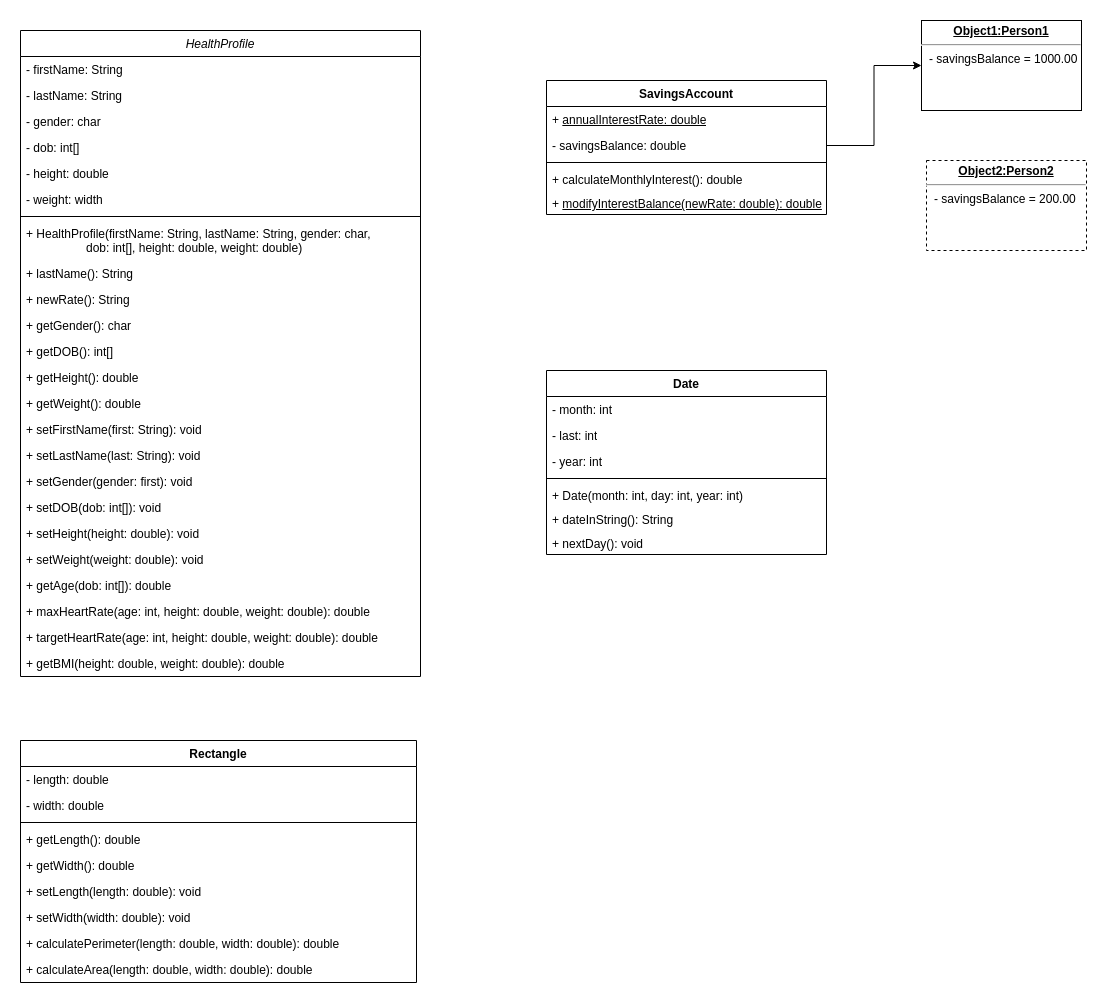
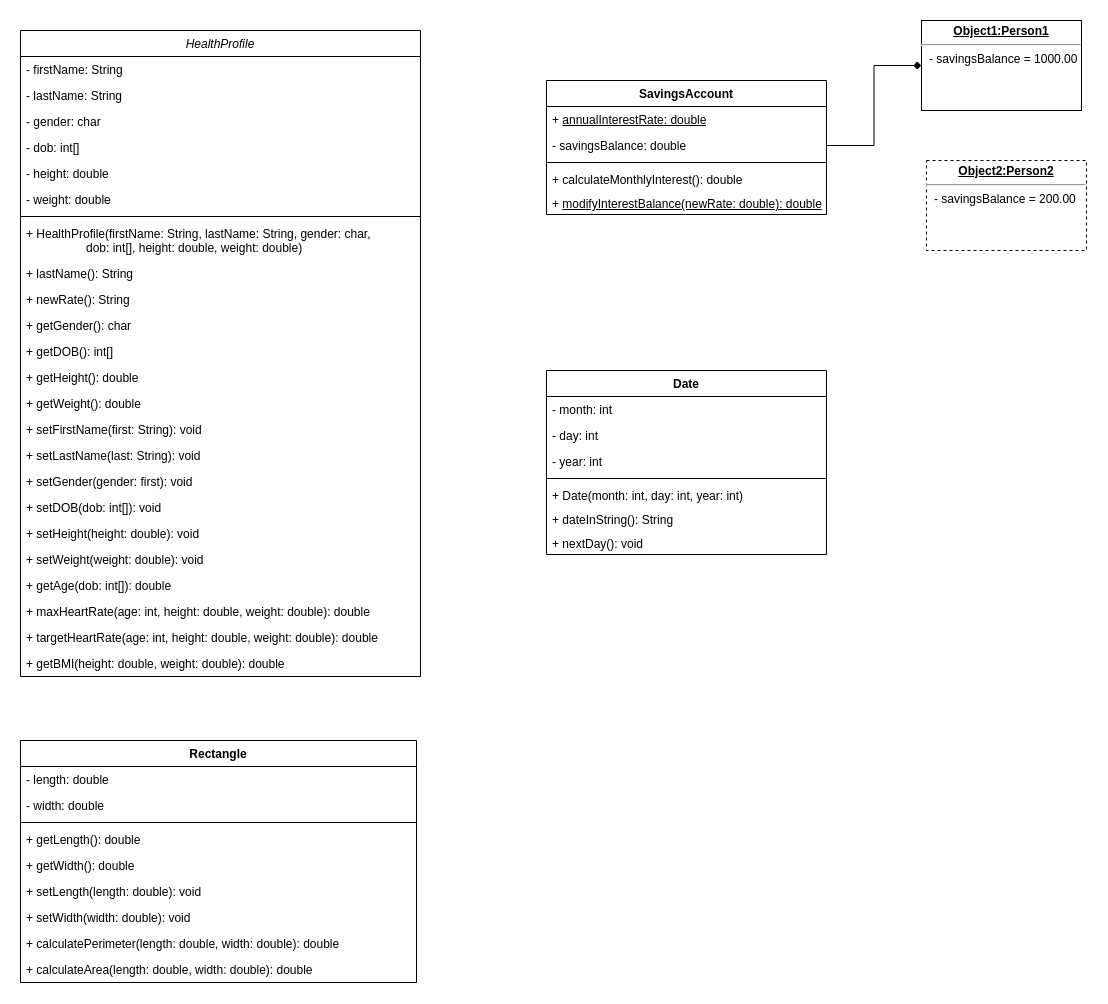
  <mxCell id="0" />
  <mxCell id="1" parent="0" />
  <mxCell id="2" value="HealthProfile" style="swimlane;fontStyle=2;align=center;verticalAlign=top;childLayout=stackLayout;horizontal=1;startSize=26;horizontalStack=0;resizeParent=1;resizeLast=0;collapsible=1;marginBottom=0;rounded=0;shadow=0;strokeWidth=1;" parent="1" vertex="1"><mxGeometry x="20" y="30" width="400" height="646" as="geometry"><mxRectangle x="230" y="140" width="160" height="26" as="alternateBounds" /></mxGeometry></mxCell>
  <mxCell id="3" value="- firstName: String    " style="text;align=left;verticalAlign=top;spacingLeft=4;spacingRight=4;overflow=hidden;rotatable=0;points=[[0,0.5],[1,0.5]];portConstraint=eastwest;" parent="2" vertex="1"><mxGeometry y="26" width="400" height="26" as="geometry" /></mxCell>
  <mxCell id="4" value="- lastName: String" style="text;align=left;verticalAlign=top;spacingLeft=4;spacingRight=4;overflow=hidden;rotatable=0;points=[[0,0.5],[1,0.5]];portConstraint=eastwest;rounded=0;shadow=0;html=0;" vertex="1" parent="2"><mxGeometry y="52" width="400" height="26" as="geometry" /></mxCell>
  <mxCell id="5" value="- gender: char" style="text;align=left;verticalAlign=top;spacingLeft=4;spacingRight=4;overflow=hidden;rotatable=0;points=[[0,0.5],[1,0.5]];portConstraint=eastwest;rounded=0;shadow=0;html=0;" parent="2" vertex="1"><mxGeometry y="78" width="400" height="26" as="geometry" /></mxCell>
  <mxCell id="6" value="- dob: int[]" style="text;align=left;verticalAlign=top;spacingLeft=4;spacingRight=4;overflow=hidden;rotatable=0;points=[[0,0.5],[1,0.5]];portConstraint=eastwest;rounded=0;shadow=0;html=0;" vertex="1" parent="2"><mxGeometry y="104" width="400" height="26" as="geometry" /></mxCell>
  <mxCell id="7" value="- height: double" style="text;align=left;verticalAlign=top;spacingLeft=4;spacingRight=4;overflow=hidden;rotatable=0;points=[[0,0.5],[1,0.5]];portConstraint=eastwest;rounded=0;shadow=0;html=0;" vertex="1" parent="2"><mxGeometry y="130" width="400" height="26" as="geometry" /></mxCell>
- <mxCell id="8" value="- weight: width" style="text;align=left;verticalAlign=top;spacingLeft=4;spacingRight=4;overflow=hidden;rotatable=0;points=[[0,0.5],[1,0.5]];portConstraint=eastwest;rounded=0;shadow=0;html=0;" vertex="1" parent="2"><mxGeometry y="156" width="400" height="26" as="geometry" /></mxCell>
+ <mxCell id="8" value="- weight: double" style="text;align=left;verticalAlign=top;spacingLeft=4;spacingRight=4;overflow=hidden;rotatable=0;points=[[0,0.5],[1,0.5]];portConstraint=eastwest;rounded=0;shadow=0;html=0;" vertex="1" parent="2"><mxGeometry y="156" width="400" height="26" as="geometry" /></mxCell>
  <mxCell id="9" value="" style="line;html=1;strokeWidth=1;align=left;verticalAlign=middle;spacingTop=-1;spacingLeft=3;spacingRight=3;rotatable=0;labelPosition=right;points=[];portConstraint=eastwest;" parent="2" vertex="1"><mxGeometry y="182" width="400" height="8" as="geometry" /></mxCell>
  <mxCell id="10" value="+ HealthProfile(firstName: String, lastName: String, gender: char, &#10;                &#09; dob: int[], height: double, weight: double)" style="text;align=left;verticalAlign=top;spacingLeft=4;spacingRight=4;overflow=hidden;rotatable=0;points=[[0,0.5],[1,0.5]];portConstraint=eastwest;" parent="2" vertex="1"><mxGeometry y="190" width="400" height="40" as="geometry" /></mxCell>
  <mxCell id="11" value="+ lastName(): String" style="text;align=left;verticalAlign=top;spacingLeft=4;spacingRight=4;overflow=hidden;rotatable=0;points=[[0,0.5],[1,0.5]];portConstraint=eastwest;" parent="2" vertex="1"><mxGeometry y="230" width="400" height="26" as="geometry" /></mxCell>
  <mxCell id="12" value="+ newRate(): String" style="text;align=left;verticalAlign=top;spacingLeft=4;spacingRight=4;overflow=hidden;rotatable=0;points=[[0,0.5],[1,0.5]];portConstraint=eastwest;" vertex="1" parent="2"><mxGeometry y="256" width="400" height="26" as="geometry" /></mxCell>
  <mxCell id="13" value="+ getGender(): char" style="text;align=left;verticalAlign=top;spacingLeft=4;spacingRight=4;overflow=hidden;rotatable=0;points=[[0,0.5],[1,0.5]];portConstraint=eastwest;" vertex="1" parent="2"><mxGeometry y="282" width="400" height="26" as="geometry" /></mxCell>
  <mxCell id="14" value="+ getDOB(): int[]" style="text;align=left;verticalAlign=top;spacingLeft=4;spacingRight=4;overflow=hidden;rotatable=0;points=[[0,0.5],[1,0.5]];portConstraint=eastwest;" vertex="1" parent="2"><mxGeometry y="308" width="400" height="26" as="geometry" /></mxCell>
  <mxCell id="15" value="+ getHeight(): double" style="text;align=left;verticalAlign=top;spacingLeft=4;spacingRight=4;overflow=hidden;rotatable=0;points=[[0,0.5],[1,0.5]];portConstraint=eastwest;" vertex="1" parent="2"><mxGeometry y="334" width="400" height="26" as="geometry" /></mxCell>
  <mxCell id="16" value="+ getWeight(): double" style="text;align=left;verticalAlign=top;spacingLeft=4;spacingRight=4;overflow=hidden;rotatable=0;points=[[0,0.5],[1,0.5]];portConstraint=eastwest;" vertex="1" parent="2"><mxGeometry y="360" width="400" height="26" as="geometry" /></mxCell>
  <mxCell id="17" value="+ setFirstName(first: String): void" style="text;align=left;verticalAlign=top;spacingLeft=4;spacingRight=4;overflow=hidden;rotatable=0;points=[[0,0.5],[1,0.5]];portConstraint=eastwest;" parent="2" vertex="1"><mxGeometry y="386" width="400" height="26" as="geometry" /></mxCell>
  <mxCell id="18" value="+ setLastName(last: String): void" style="text;align=left;verticalAlign=top;spacingLeft=4;spacingRight=4;overflow=hidden;rotatable=0;points=[[0,0.5],[1,0.5]];portConstraint=eastwest;" vertex="1" parent="2"><mxGeometry y="412" width="400" height="26" as="geometry" /></mxCell>
  <mxCell id="19" value="+ setGender(gender: first): void" style="text;align=left;verticalAlign=top;spacingLeft=4;spacingRight=4;overflow=hidden;rotatable=0;points=[[0,0.5],[1,0.5]];portConstraint=eastwest;" vertex="1" parent="2"><mxGeometry y="438" width="400" height="26" as="geometry" /></mxCell>
  <mxCell id="20" value="+ setDOB(dob: int[]): void" style="text;align=left;verticalAlign=top;spacingLeft=4;spacingRight=4;overflow=hidden;rotatable=0;points=[[0,0.5],[1,0.5]];portConstraint=eastwest;" vertex="1" parent="2"><mxGeometry y="464" width="400" height="26" as="geometry" /></mxCell>
  <mxCell id="21" value="+ setHeight(height: double): void" style="text;align=left;verticalAlign=top;spacingLeft=4;spacingRight=4;overflow=hidden;rotatable=0;points=[[0,0.5],[1,0.5]];portConstraint=eastwest;" vertex="1" parent="2"><mxGeometry y="490" width="400" height="26" as="geometry" /></mxCell>
  <mxCell id="22" value="+ setWeight(weight: double): void" style="text;align=left;verticalAlign=top;spacingLeft=4;spacingRight=4;overflow=hidden;rotatable=0;points=[[0,0.5],[1,0.5]];portConstraint=eastwest;" vertex="1" parent="2"><mxGeometry y="516" width="400" height="26" as="geometry" /></mxCell>
  <mxCell id="23" value="+ getAge(dob: int[]): double" style="text;align=left;verticalAlign=top;spacingLeft=4;spacingRight=4;overflow=hidden;rotatable=0;points=[[0,0.5],[1,0.5]];portConstraint=eastwest;" vertex="1" parent="2"><mxGeometry y="542" width="400" height="26" as="geometry" /></mxCell>
  <mxCell id="24" value="+ maxHeartRate(age: int, height: double, weight: double): double" style="text;align=left;verticalAlign=top;spacingLeft=4;spacingRight=4;overflow=hidden;rotatable=0;points=[[0,0.5],[1,0.5]];portConstraint=eastwest;" vertex="1" parent="2"><mxGeometry y="568" width="400" height="26" as="geometry" /></mxCell>
  <mxCell id="25" value="+ targetHeartRate(age: int, height: double, weight: double): double" style="text;align=left;verticalAlign=top;spacingLeft=4;spacingRight=4;overflow=hidden;rotatable=0;points=[[0,0.5],[1,0.5]];portConstraint=eastwest;" vertex="1" parent="2"><mxGeometry y="594" width="400" height="26" as="geometry" /></mxCell>
  <mxCell id="26" value="+ getBMI(height: double, weight: double): double" style="text;align=left;verticalAlign=top;spacingLeft=4;spacingRight=4;overflow=hidden;rotatable=0;points=[[0,0.5],[1,0.5]];portConstraint=eastwest;" vertex="1" parent="2"><mxGeometry y="620" width="400" height="26" as="geometry" /></mxCell>
  <mxCell id="27" value="Rectangle" style="swimlane;fontStyle=1;align=center;verticalAlign=top;childLayout=stackLayout;horizontal=1;startSize=26;horizontalStack=0;resizeParent=1;resizeParentMax=0;resizeLast=0;collapsible=1;marginBottom=0;whiteSpace=wrap;html=1;" vertex="1" parent="1"><mxGeometry x="20" y="740" width="396" height="242" as="geometry" /></mxCell>
  <mxCell id="28" value="- length: double" style="text;strokeColor=none;fillColor=none;align=left;verticalAlign=top;spacingLeft=4;spacingRight=4;overflow=hidden;rotatable=0;points=[[0,0.5],[1,0.5]];portConstraint=eastwest;whiteSpace=wrap;html=1;" vertex="1" parent="27"><mxGeometry y="26" width="396" height="26" as="geometry" /></mxCell>
  <mxCell id="29" value="- width: double" style="text;strokeColor=none;fillColor=none;align=left;verticalAlign=top;spacingLeft=4;spacingRight=4;overflow=hidden;rotatable=0;points=[[0,0.5],[1,0.5]];portConstraint=eastwest;whiteSpace=wrap;html=1;" vertex="1" parent="27"><mxGeometry y="52" width="396" height="26" as="geometry" /></mxCell>
  <mxCell id="30" value="" style="line;strokeWidth=1;fillColor=none;align=left;verticalAlign=middle;spacingTop=-1;spacingLeft=3;spacingRight=3;rotatable=0;labelPosition=right;points=[];portConstraint=eastwest;strokeColor=inherit;" vertex="1" parent="27"><mxGeometry y="78" width="396" height="8" as="geometry" /></mxCell>
  <mxCell id="31" value="+ getLength(): double" style="text;strokeColor=none;fillColor=none;align=left;verticalAlign=top;spacingLeft=4;spacingRight=4;overflow=hidden;rotatable=0;points=[[0,0.5],[1,0.5]];portConstraint=eastwest;whiteSpace=wrap;html=1;" vertex="1" parent="27"><mxGeometry y="86" width="396" height="26" as="geometry" /></mxCell>
  <mxCell id="32" value="+ getWidth(): double" style="text;strokeColor=none;fillColor=none;align=left;verticalAlign=top;spacingLeft=4;spacingRight=4;overflow=hidden;rotatable=0;points=[[0,0.5],[1,0.5]];portConstraint=eastwest;whiteSpace=wrap;html=1;" vertex="1" parent="27"><mxGeometry y="112" width="396" height="26" as="geometry" /></mxCell>
  <mxCell id="33" value="+ setLength(length: double): void" style="text;strokeColor=none;fillColor=none;align=left;verticalAlign=top;spacingLeft=4;spacingRight=4;overflow=hidden;rotatable=0;points=[[0,0.5],[1,0.5]];portConstraint=eastwest;whiteSpace=wrap;html=1;" vertex="1" parent="27"><mxGeometry y="138" width="396" height="26" as="geometry" /></mxCell>
  <mxCell id="34" value="+ setWidth(width: double): void" style="text;strokeColor=none;fillColor=none;align=left;verticalAlign=top;spacingLeft=4;spacingRight=4;overflow=hidden;rotatable=0;points=[[0,0.5],[1,0.5]];portConstraint=eastwest;whiteSpace=wrap;html=1;" vertex="1" parent="27"><mxGeometry y="164" width="396" height="26" as="geometry" /></mxCell>
  <mxCell id="35" value="+ calculatePerimeter(length: double, width: double): double" style="text;strokeColor=none;fillColor=none;align=left;verticalAlign=top;spacingLeft=4;spacingRight=4;overflow=hidden;rotatable=0;points=[[0,0.5],[1,0.5]];portConstraint=eastwest;whiteSpace=wrap;html=1;" vertex="1" parent="27"><mxGeometry y="190" width="396" height="26" as="geometry" /></mxCell>
  <mxCell id="36" value="+ calculateArea(length: double, width: double): double" style="text;strokeColor=none;fillColor=none;align=left;verticalAlign=top;spacingLeft=4;spacingRight=4;overflow=hidden;rotatable=0;points=[[0,0.5],[1,0.5]];portConstraint=eastwest;whiteSpace=wrap;html=1;" vertex="1" parent="27"><mxGeometry y="216" width="396" height="26" as="geometry" /></mxCell>
  <mxCell id="37" value="SavingsAccount" style="swimlane;fontStyle=1;align=center;verticalAlign=top;childLayout=stackLayout;horizontal=1;startSize=26;horizontalStack=0;resizeParent=1;resizeParentMax=0;resizeLast=0;collapsible=1;marginBottom=0;whiteSpace=wrap;html=1;" vertex="1" parent="1"><mxGeometry x="546" y="80" width="280" height="134" as="geometry" /></mxCell>
  <mxCell id="38" value="+&amp;nbsp;&lt;u&gt;annualInterestRate: double&lt;/u&gt;" style="text;strokeColor=none;fillColor=none;align=left;verticalAlign=top;spacingLeft=4;spacingRight=4;overflow=hidden;rotatable=0;points=[[0,0.5],[1,0.5]];portConstraint=eastwest;whiteSpace=wrap;html=1;" vertex="1" parent="37"><mxGeometry y="26" width="280" height="26" as="geometry" /></mxCell>
  <mxCell id="39" value="- savingsBalance: double" style="text;strokeColor=none;fillColor=none;align=left;verticalAlign=top;spacingLeft=4;spacingRight=4;overflow=hidden;rotatable=0;points=[[0,0.5],[1,0.5]];portConstraint=eastwest;whiteSpace=wrap;html=1;" vertex="1" parent="37"><mxGeometry y="52" width="280" height="26" as="geometry" /></mxCell>
  <mxCell id="40" value="" style="line;strokeWidth=1;fillColor=none;align=left;verticalAlign=middle;spacingTop=-1;spacingLeft=3;spacingRight=3;rotatable=0;labelPosition=right;points=[];portConstraint=eastwest;strokeColor=inherit;" vertex="1" parent="37"><mxGeometry y="78" width="280" height="8" as="geometry" /></mxCell>
  <mxCell id="41" value="+ calculateMonthlyInterest(): double" style="text;strokeColor=none;fillColor=none;align=left;verticalAlign=top;spacingLeft=4;spacingRight=4;overflow=hidden;rotatable=0;points=[[0,0.5],[1,0.5]];portConstraint=eastwest;whiteSpace=wrap;html=1;" vertex="1" parent="37"><mxGeometry y="86" width="280" height="24" as="geometry" /></mxCell>
  <mxCell id="42" value="+ &lt;u&gt;modifyInterestBalance(newRate: double): double&lt;/u&gt;" style="text;strokeColor=none;fillColor=none;align=left;verticalAlign=top;spacingLeft=4;spacingRight=4;overflow=hidden;rotatable=0;points=[[0,0.5],[1,0.5]];portConstraint=eastwest;whiteSpace=wrap;html=1;" vertex="1" parent="37"><mxGeometry y="110" width="280" height="24" as="geometry" /></mxCell>
  <mxCell id="43" value="&lt;p style=&quot;margin:0px;margin-top:4px;text-align:center;text-decoration:underline;&quot;&gt;&lt;b&gt;Object1:Person1&lt;/b&gt;&lt;/p&gt;&lt;hr&gt;&lt;p style=&quot;margin:0px;margin-left:8px;&quot;&gt;- savingsBalance = 1000.00&lt;/p&gt;" style="verticalAlign=top;align=left;overflow=fill;fontSize=12;fontFamily=Helvetica;html=1;whiteSpace=wrap;" vertex="1" parent="1"><mxGeometry x="921" y="20" width="160" height="90" as="geometry" /></mxCell>
- <mxCell id="44" style="edgeStyle=orthogonalEdgeStyle;rounded=0;orthogonalLoop=1;jettySize=auto;html=1;exitX=1;exitY=0.5;exitDx=0;exitDy=0;entryX=0;entryY=0.5;entryDx=0;entryDy=0;" edge="1" parent="1" source="39" target="43"><mxGeometry relative="1" as="geometry" /></mxCell>
+ <mxCell id="44" style="edgeStyle=orthogonalEdgeStyle;rounded=0;orthogonalLoop=1;jettySize=auto;html=1;exitX=1;exitY=0.5;exitDx=0;exitDy=0;entryX=0;entryY=0.5;entryDx=0;entryDy=0;endArrow=diamond;" edge="1" parent="1" source="39" target="43"><mxGeometry relative="1" as="geometry" /></mxCell>
  <mxCell id="45" value="&lt;p style=&quot;margin:0px;margin-top:4px;text-align:center;text-decoration:underline;&quot;&gt;&lt;b&gt;Object2:Person2&lt;/b&gt;&lt;/p&gt;&lt;hr&gt;&lt;p style=&quot;margin:0px;margin-left:8px;&quot;&gt;- savingsBalance = 200.00&lt;/p&gt;" style="verticalAlign=top;align=left;overflow=fill;fontSize=12;fontFamily=Helvetica;html=1;whiteSpace=wrap;dashed=1;" vertex="1" parent="1"><mxGeometry x="926" y="160" width="160" height="90" as="geometry" /></mxCell>
  <mxCell id="46" value="Date" style="swimlane;fontStyle=1;align=center;verticalAlign=top;childLayout=stackLayout;horizontal=1;startSize=26;horizontalStack=0;resizeParent=1;resizeParentMax=0;resizeLast=0;collapsible=1;marginBottom=0;whiteSpace=wrap;html=1;" vertex="1" parent="1"><mxGeometry x="546" y="370" width="280" height="184" as="geometry" /></mxCell>
  <mxCell id="47" value="- month: int" style="text;strokeColor=none;fillColor=none;align=left;verticalAlign=top;spacingLeft=4;spacingRight=4;overflow=hidden;rotatable=0;points=[[0,0.5],[1,0.5]];portConstraint=eastwest;whiteSpace=wrap;html=1;" vertex="1" parent="46"><mxGeometry y="26" width="280" height="26" as="geometry" /></mxCell>
- <mxCell id="48" value="- last: int" style="text;strokeColor=none;fillColor=none;align=left;verticalAlign=top;spacingLeft=4;spacingRight=4;overflow=hidden;rotatable=0;points=[[0,0.5],[1,0.5]];portConstraint=eastwest;whiteSpace=wrap;html=1;" vertex="1" parent="46"><mxGeometry y="52" width="280" height="26" as="geometry" /></mxCell>
+ <mxCell id="48" value="- day: int" style="text;strokeColor=none;fillColor=none;align=left;verticalAlign=top;spacingLeft=4;spacingRight=4;overflow=hidden;rotatable=0;points=[[0,0.5],[1,0.5]];portConstraint=eastwest;whiteSpace=wrap;html=1;" vertex="1" parent="46"><mxGeometry y="52" width="280" height="26" as="geometry" /></mxCell>
  <mxCell id="49" value="- year: int" style="text;strokeColor=none;fillColor=none;align=left;verticalAlign=top;spacingLeft=4;spacingRight=4;overflow=hidden;rotatable=0;points=[[0,0.5],[1,0.5]];portConstraint=eastwest;whiteSpace=wrap;html=1;" vertex="1" parent="46"><mxGeometry y="78" width="280" height="26" as="geometry" /></mxCell>
  <mxCell id="50" value="" style="line;strokeWidth=1;fillColor=none;align=left;verticalAlign=middle;spacingTop=-1;spacingLeft=3;spacingRight=3;rotatable=0;labelPosition=right;points=[];portConstraint=eastwest;strokeColor=inherit;" vertex="1" parent="46"><mxGeometry y="104" width="280" height="8" as="geometry" /></mxCell>
  <mxCell id="51" value="+ Date(month: int, day: int, year: int)" style="text;strokeColor=none;fillColor=none;align=left;verticalAlign=top;spacingLeft=4;spacingRight=4;overflow=hidden;rotatable=0;points=[[0,0.5],[1,0.5]];portConstraint=eastwest;whiteSpace=wrap;html=1;" vertex="1" parent="46"><mxGeometry y="112" width="280" height="24" as="geometry" /></mxCell>
  <mxCell id="52" value="+ dateInString(): String" style="text;strokeColor=none;fillColor=none;align=left;verticalAlign=top;spacingLeft=4;spacingRight=4;overflow=hidden;rotatable=0;points=[[0,0.5],[1,0.5]];portConstraint=eastwest;whiteSpace=wrap;html=1;" vertex="1" parent="46"><mxGeometry y="136" width="280" height="24" as="geometry" /></mxCell>
  <mxCell id="53" value="+ nextDay(): void" style="text;strokeColor=none;fillColor=none;align=left;verticalAlign=top;spacingLeft=4;spacingRight=4;overflow=hidden;rotatable=0;points=[[0,0.5],[1,0.5]];portConstraint=eastwest;whiteSpace=wrap;html=1;" vertex="1" parent="46"><mxGeometry y="160" width="280" height="24" as="geometry" /></mxCell>
